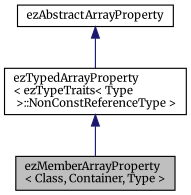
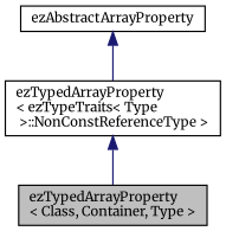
  digraph {
    fontname=Merriweather
    node [color=black fillcolor=white fontname=Merriweather fontsize=10 shape=record style=filled]
    edge [color=midnightblue dir=back fontname=Merriweather fontsize=10 labelfontname=Helvetica labelfontsize=10 style=solid]
-   n1 [fillcolor=grey75 fontcolor=black height=0.2 label="ezMemberArrayProperty\l\< Class, Container, Type \>" width=0.4]
+   n1 [fillcolor=grey75 fontcolor=black height=0.2 label="ezTypedArrayProperty\l\< Class, Container, Type \>" width=0.4]
    n2 [height=0.2 label="ezTypedArrayProperty\l\< ezTypeTraits\< Type\l \>::NonConstReferenceType \>" width=0.4]
    n3 [height=0.2 label=ezAbstractArrayProperty width=0.4]
    n2 -> n1
    n3 -> n2
  }
